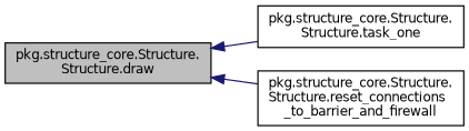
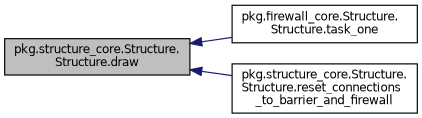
  digraph {
    rankdir=LR
    node [color=black fillcolor=white fontname=Helvetica fontsize=10 shape=record style=filled]
    edge [color=midnightblue dir=back fontname=Helvetica fontsize=10 labelfontname=Helvetica labelfontsize=10 style=solid]
    n1 [fillcolor=grey75 fontcolor=black height=0.2 label="pkg.structure_core.Structure.\lStructure.draw" width=0.4]
-   n2 [height=0.2 label="pkg.structure_core.Structure.\lStructure.task_one" width=0.4]
+   n2 [height=0.2 label="pkg.firewall_core.Structure.\lStructure.task_one" width=0.4]
    n3 [height=0.2 label="pkg.structure_core.Structure.\lStructure.reset_connections\l_to_barrier_and_firewall" width=0.4]
    n1 -> n2
    n1 -> n3
  }
